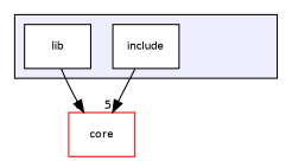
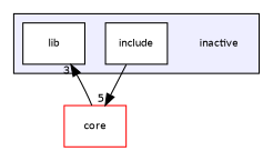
  digraph {
    compound=true
    fontname=Lato
    node [fontname=Lato fontsize=10 shape=box fillcolor=white style=filled]
    edge [labeldistance=1.5 labelfontname=Helvetica labelfontsize=10 fontname=Lato]
+   n1 [label=inactive shape=plaintext fillcolor="" style=""]
    n2 [label=include]
    n3 [label=lib]
    n4 [color=red label=core]
    subgraph cluster_1 {
      bgcolor="#eeeeff"
      pencolor=black
+     n1
      n2
      n3
    }
    n2 -> n4 [headlabel=5]
-   n3 -> n4 [headlabel=3]
+   n4 -> n3 [headlabel=3]
  }
